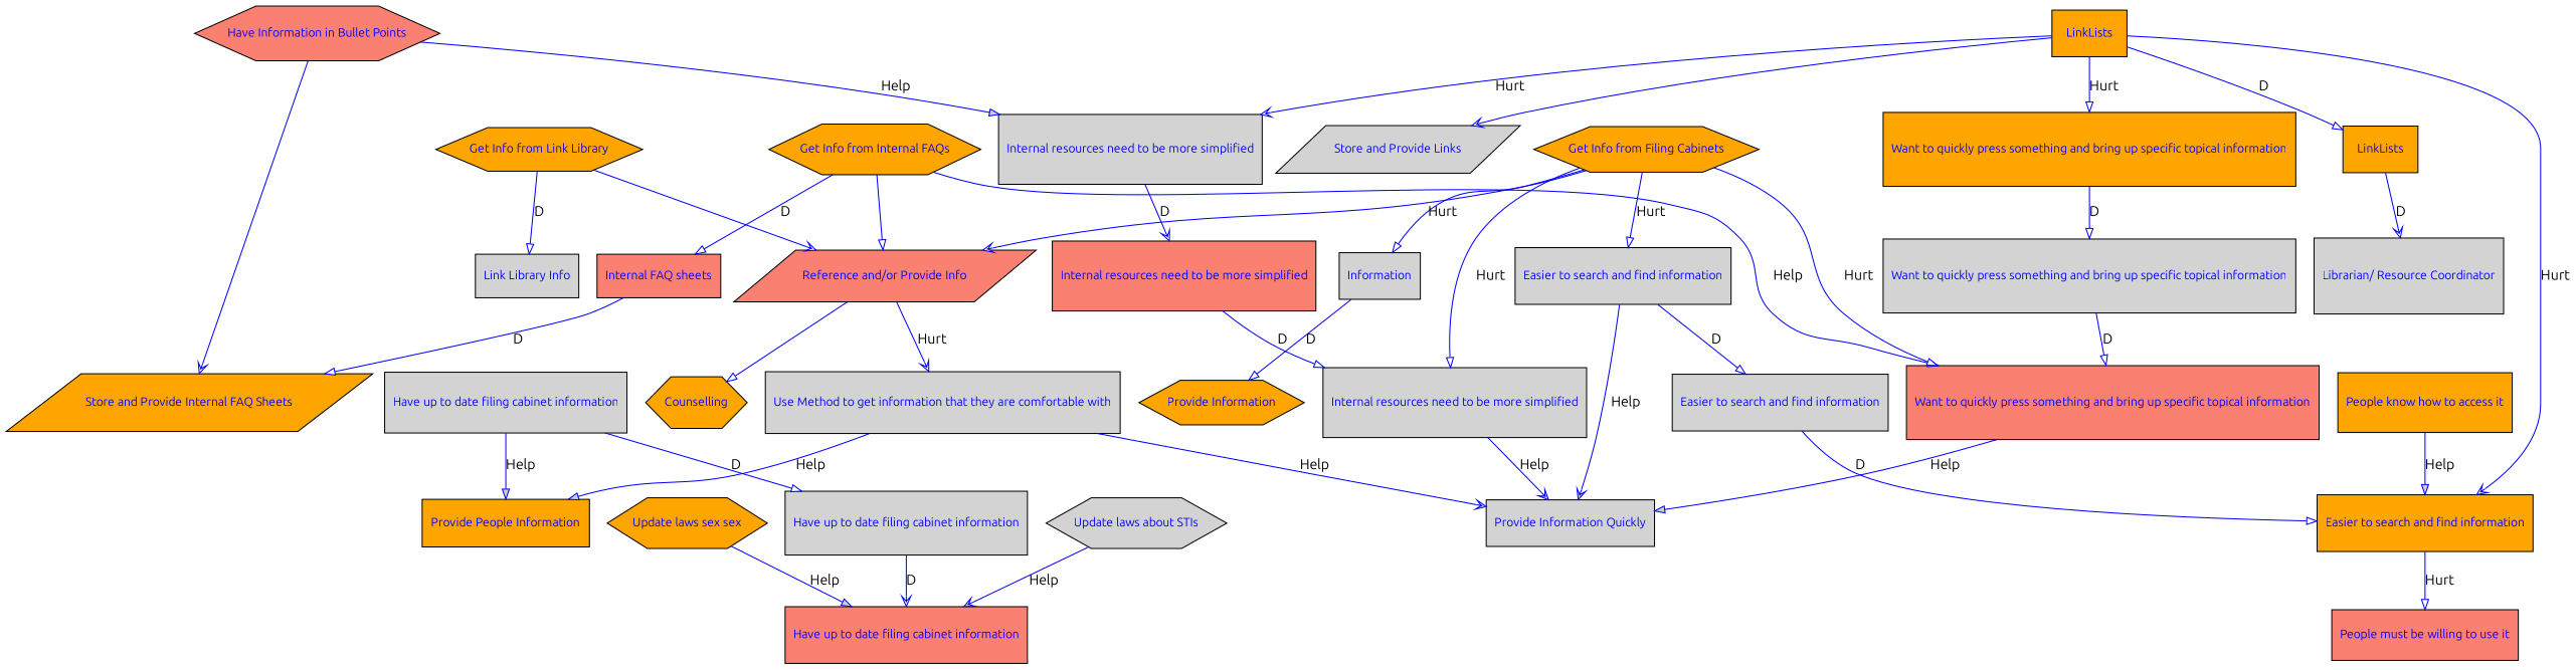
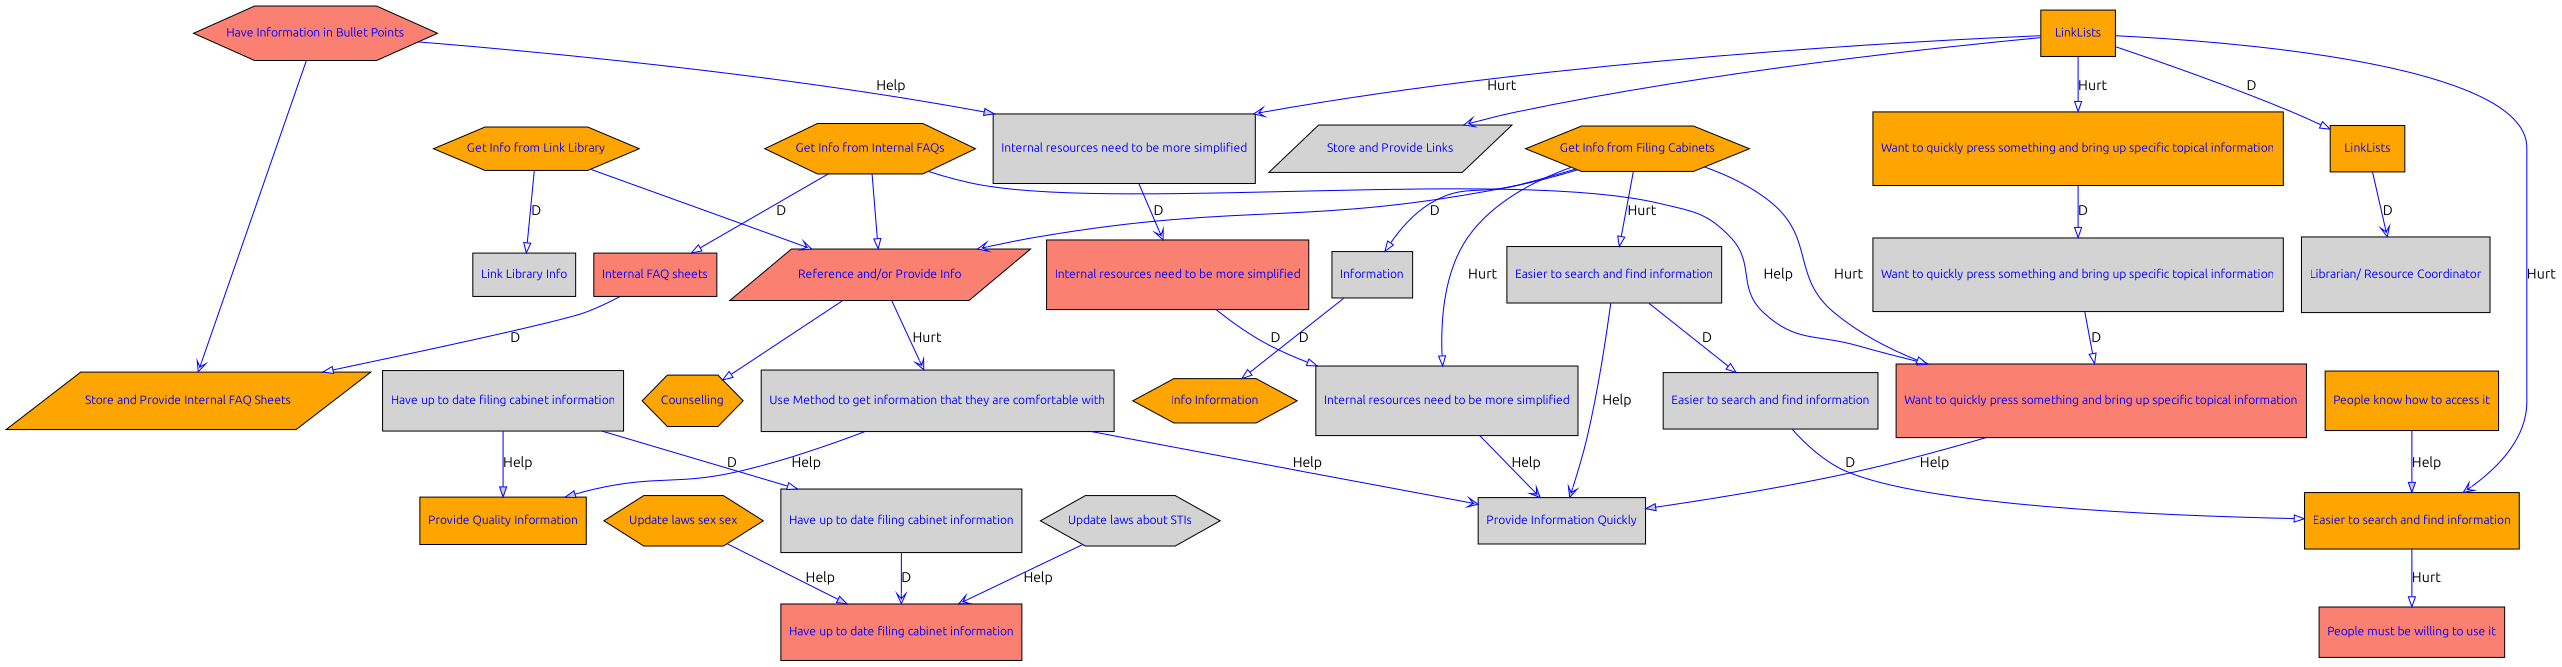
  digraph {
    fontname=Ubuntu
    node [color="#000000" fillcolor=lightgrey fontcolor="#0000FF" fontname=Ubuntu fontsize=12 shape=box style=filled]
    edge [arrowhead=normal color="#0000FF" fillcolor="#FFFFFF" fontname=Ubuntu]
    n1 [fillcolor=salmon height=0.591397022637795 label="Internal FAQ sheets" width=0.946235236220472]
    n2 [fillcolor=orange height=0.795477488390876 label="Store and Provide Internal FAQ Sheets" shape=parallelogram width=1.29265091863517]
    n3 [fillcolor=salmon height=0.712295578437312 label="Reference and/or Provide Info" shape=parallelogram width=1.15748031496063]
    n4 [height=0.852009541309434 label="Use Method to get information that they are comfortable with" width=1.41732283464567]
    n5 [fillcolor=orange height=0.701574803149606 label=Counselling shape=polygon sides=6 width=1.09621062992126]
    n6 [height=0.639007155982079 label="Provide Information Quickly" width=1.06299212598426]
-   n7 [fillcolor=orange height=0.653207315003902 label="Provide People Information" width=1.08661417322835]
+   n7 [fillcolor=orange height=0.653207315003902 label="Provide Quality Information" width=1.08661417322835]
    n8 [fillcolor=orange height=0.592388451443569 label="Get Info from Link Library" shape=polygon sides=6 width=0.925606955380577]
    n9 [height=0.596318282480315 label="Link Library Info" width=0.954109251968505]
    n10 [height=0.64778921865536 label="Store and Provide Links" shape=parallelogram width=1.05265748031496]
    n11 [fillcolor=orange height=0.693175853018372 label="Get Info from Internal FAQs" shape=polygon sides=6 width=1.08308727034121]
    n12 [fillcolor=salmon height=1.01767806323072 label="Want to quickly press something and bring up specific topical information" width=1.69291338582677]
    n13 [fillcolor=orange height=0.814142450584572 label="People know how to access it" width=1.35433070866142]
    n14 [fillcolor=orange height=0.77464125005839 label="Easier to search and find information" width=1.28862023150452]
    n15 [height=0.881142442722071 label="Have up to date filing cabinet information" width=1.46578558583523]
    n16 [fillcolor=salmon height=0.77464125005839 label="Have up to date filing cabinet information" width=1.28862023150452]
    n17 [height=0.690944881889764 label="Update laws about STIs" shape=polygon sides=6 width=1.07960137795276]
    n18 [fillcolor=orange height=0.690944881889764 label="Update laws sex sex" shape=polygon sides=6 width=1.07960137795276]
    n19 [fillcolor=orange height=0.625984251968505 label="Get Info from Filing Cabinets" shape=polygon sides=6 width=0.978100393700789]
    n20 [height=0.640609621062991 label=Information width=1.02497539370079]
    n21 [height=0.957693679072455 label="Internal resources need to be more simplified" width=1.59312901339005]
    n22 [height=0.77464125005839 label="Easier to search and find information" width=1.28862023150452]
-   n23 [fillcolor=orange height=0.604724409448819 label="Provide Information" shape=polygon sides=6 width=0.94488188976378]
+   n23 [fillcolor=orange height=0.604724409448819 label="Info Information" shape=polygon sides=6 width=0.94488188976378]
    n24 [height=0.77464125005839 label="Easier to search and find information" width=1.28862023150452]
    n25 [fillcolor=orange height=0.640609621062991 label=LinkLists width=1.02497539370079]
    n26 [height=0.957693679072455 label="Internal resources need to be more simplified" width=1.59312901339005]
    n27 [fillcolor=orange height=1.01767806323072 label="Want to quickly press something and bring up specific topical information" width=1.69291338582677]
    n28 [fillcolor=orange height=0.640609621062991 label=LinkLists width=1.02497539370079]
    n29 [fillcolor=salmon height=0.957693679072455 label="Internal resources need to be more simplified" width=1.59312901339005]
    n30 [height=1.01767806323072 label="Want to quickly press something and bring up specific topical information" width=1.69291338582677]
    n31 [fillcolor=salmon height=0.693810789315274 label="People must be willing to use it" width=1.1541582892473]
    n32 [height=1.04073490813648 label="Librarian/ Resource Coordinator" width=1.04073490813648]
    n33 [height=0.837390174980383 label="Have up to date filing cabinet information" width=1.39300343360425]
    n34 [fillcolor=salmon height=0.745826771653545 label="Have Information in Bullet Points" shape=polygon sides=6 width=1.16535433070866]
    n1 -> n2 [label=D]
    n3 -> n4 [arrowhead=vee label=Hurt]
    n3 -> n5
    n4 -> n6 [arrowhead=vee fillcolor="#CDCDCD" label=Help]
    n4 -> n7 [fillcolor="#CDCDCD" label=Help]
    n8 -> n3 [arrowhead=vee]
    n8 -> n9 [label=D]
    n11 -> n1 [label=D]
    n11 -> n3
    n11 -> n12 [fillcolor="#CDCDCD" label=Help]
    n12 -> n6 [fillcolor="#CDCDCD" label=Help]
    n13 -> n14 [fillcolor="#CDCDCD" label=Help]
    n14 -> n31 [label=Hurt]
    n15 -> n16 [arrowhead=vee label=D]
    n17 -> n16 [arrowhead=vee fillcolor="#CDCDCD" label=Help]
    n18 -> n16 [fillcolor="#CDCDCD" label=Help]
    n19 -> n3 [arrowhead=vee]
    n19 -> n12 [label=Hurt]
-   n19 -> n20 [label=Hurt]
+   n19 -> n20 [label=D]
    n19 -> n21 [label=Hurt]
    n19 -> n22 [label=Hurt]
    n20 -> n23 [label=D]
    n21 -> n6 [arrowhead=vee fillcolor="#CDCDCD" label=Help]
    n22 -> n6 [arrowhead=vee fillcolor="#CDCDCD" label=Help]
    n22 -> n24 [label=D]
    n24 -> n14 [label=D]
    n25 -> n10 [arrowhead=vee]
    n25 -> n14 [arrowhead=vee label=Hurt]
    n25 -> n26 [arrowhead=vee label=Hurt]
    n25 -> n27 [label=Hurt]
    n25 -> n28 [label=D]
    n26 -> n29 [arrowhead=vee label=D]
    n27 -> n30 [label=D]
    n28 -> n32 [arrowhead=vee label=D]
    n29 -> n21 [label=D]
    n30 -> n12 [label=D]
    n33 -> n7 [fillcolor="#CDCDCD" label=Help]
    n33 -> n15 [label=D]
    n34 -> n2 [arrowhead=vee]
    n34 -> n26 [fillcolor="#CDCDCD" label=Help]
  }
